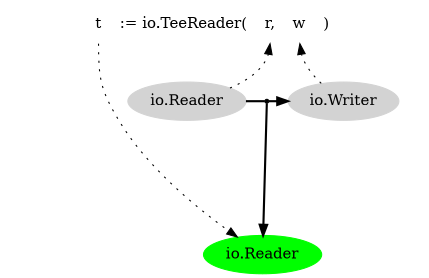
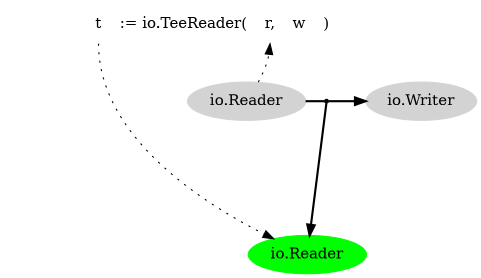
  digraph {
    rankdir=TB
    node [style=invis]
    edge [style=invis]
    level1 [shape=plaintext splines=false]
    n2 [color=white label="<l1>t| := io.TeeReader(|<l2>r,|<l3>w|)" shape=record style=unfilled]
    level2 [shape=plaintext splines=false]
    n4 [color=lightgrey label="io.Reader" style=filled]
    tee [shape=point tailclip=true style=""]
    n6 [color=lightgrey label="io.Writer" style=filled]
    level4 [shape=plaintext splines=false]
    n8 [color=green label="io.Reader" style=filled]
    align1
    align2
    level3 [shape=plaintext splines=false]
    subgraph sub_1 {
      rank=same
      level1
      n2
    }
    subgraph sub_2 {
      rank=same
      level2
      n4
    }
    subgraph sub_3 {
      rank=same
      level2
      tee
    }
    subgraph sub_4 {
      rank=same
      level2
      n6
    }
    subgraph sub_5 {
      rank=same
      level4
      n8
      align1
      align2
    }
    subgraph sub_6 {
      color=white
      shape=plaintext
      style=invis
      level1
      level2
      level4
      level3
    }
    subgraph cluster_7 {
      color=white
      style=filled
    }
    level1 -> level2
    n2 -> n8 [style=dotted tailport=l1]
    level2 -> level3
    n4 -> n2 [headport=l2 style=dotted]
    n4 -> tee [arrowhead=none style=bold]
    n4 -> align1
    tee -> n6 [style=bold]
    tee -> n8 [style=bold]
-   n6 -> n2 [headport=l3 style=dotted]
    n6 -> align2
    level3 -> level4
  }
